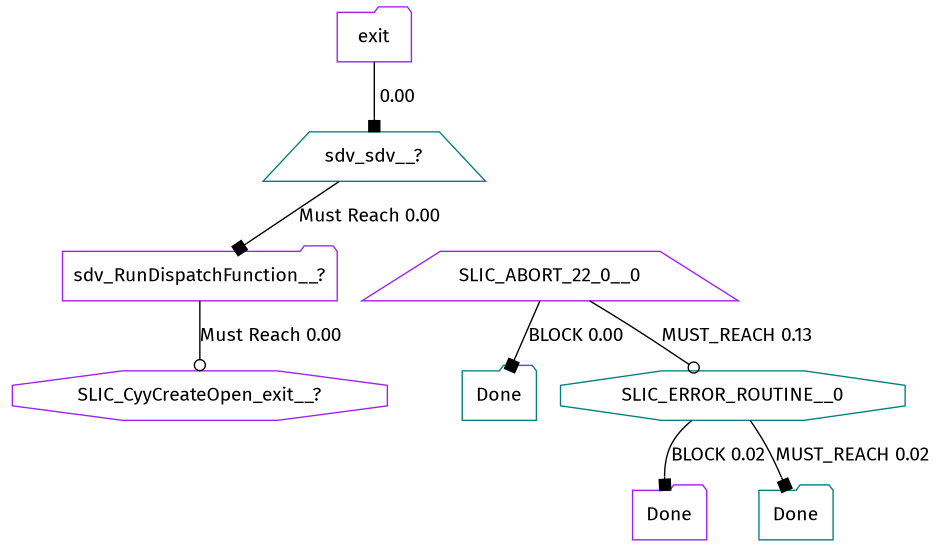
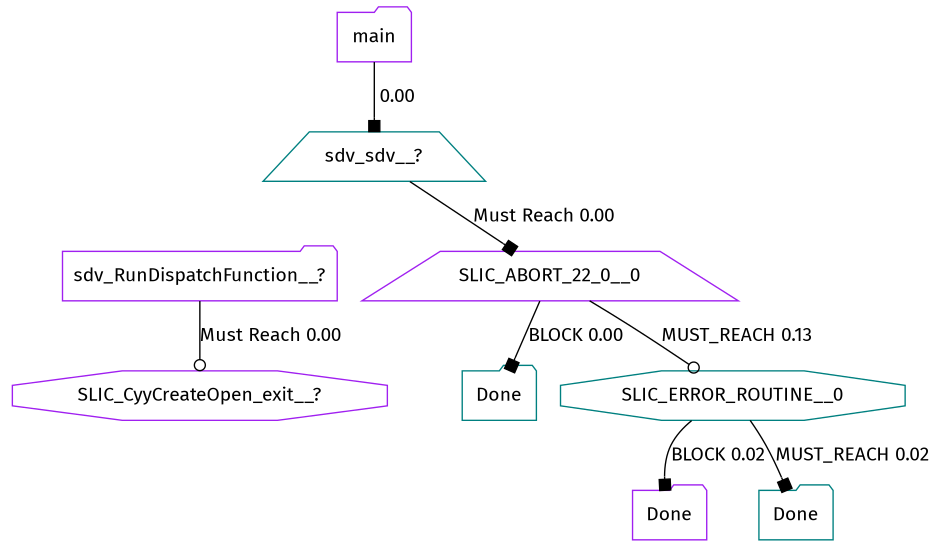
  digraph {
    fontname="Fira Sans"
    node [color=purple fontname="Fira Sans" shape=folder]
    edge [arrowhead=box fontname="Fira Sans"]
-   n1 [label=exit]
+   n1 [label=main]
    n2 [color=teal label="sdv_sdv__?" shape=trapezium]
    n3 [label="sdv_RunDispatchFunction__?"]
    n4 [label="SLIC_CyyCreateOpen_exit__?" shape=octagon]
    n5 [label=SLIC_ABORT_22_0__0 shape=trapezium]
    n6 [color=teal label=Done]
    n7 [color=teal label=SLIC_ERROR_ROUTINE__0 shape=octagon]
    n8 [label=Done]
    n9 [color=teal label=Done]
    n1 -> n2 [label=" 0.00"]
-   n2 -> n3 [label="Must Reach 0.00"]
+   n2 -> n5 [label="Must Reach 0.00"]
    n3 -> n4 [arrowhead=odot label="Must Reach 0.00"]
    n5 -> n6 [label="BLOCK 0.00"]
    n5 -> n7 [arrowhead=odot label="MUST_REACH 0.13"]
    n7 -> n8 [label="BLOCK 0.02"]
    n7 -> n9 [label="MUST_REACH 0.02"]
  }
